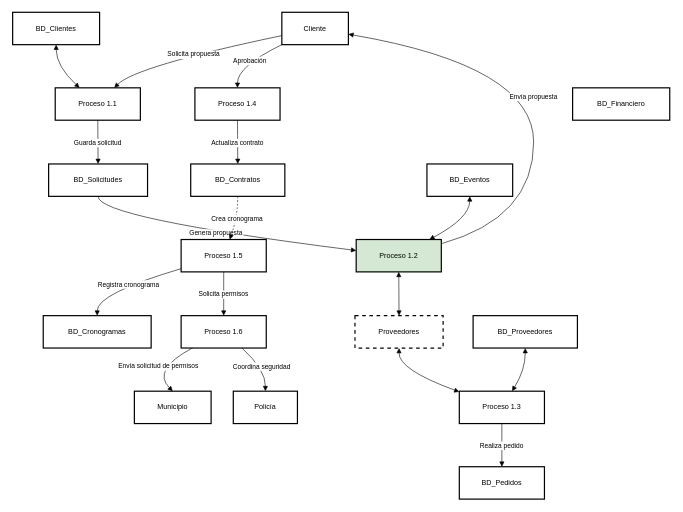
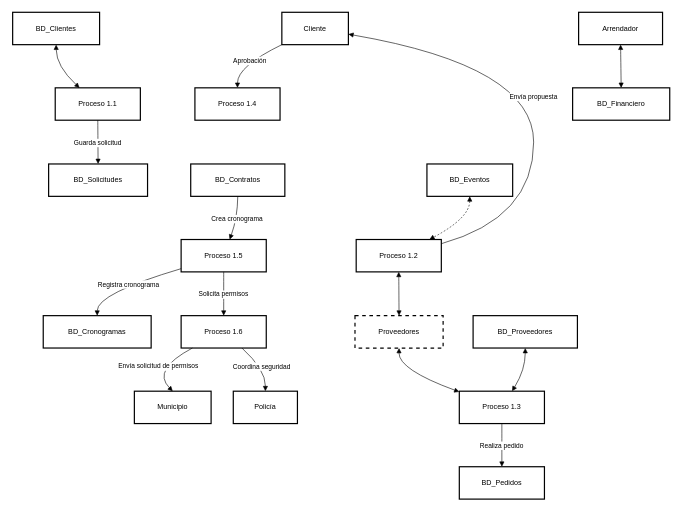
  <mxCell id="0" />
  <mxCell id="1" parent="0" />
  <mxCell id="2" value="Cliente" style="whiteSpace=wrap;strokeWidth=2;" vertex="1" parent="1"><mxGeometry x="469" y="20" width="111" height="54" as="geometry" /></mxCell>
  <mxCell id="3" value="Proceso 1.1" style="whiteSpace=wrap;strokeWidth=2;" vertex="1" parent="1"><mxGeometry x="91" y="146" width="142" height="54" as="geometry" /></mxCell>
  <mxCell id="4" value="BD_Solicitudes" style="whiteSpace=wrap;strokeWidth=2;" vertex="1" parent="1"><mxGeometry x="80" y="273" width="165" height="54" as="geometry" /></mxCell>
- <mxCell id="5" value="Proceso 1.2" style="whiteSpace=wrap;strokeWidth=2;fillColor=#d5e8d4;" vertex="1" parent="1"><mxGeometry x="593" y="399" width="142" height="54" as="geometry" /></mxCell>
+ <mxCell id="5" value="Proceso 1.2" style="whiteSpace=wrap;strokeWidth=2;" vertex="1" parent="1"><mxGeometry x="593" y="399" width="142" height="54" as="geometry" /></mxCell>
  <mxCell id="6" value="Proceso 1.4" style="whiteSpace=wrap;strokeWidth=2;" vertex="1" parent="1"><mxGeometry x="324" y="146" width="142" height="54" as="geometry" /></mxCell>
  <mxCell id="7" value="BD_Contratos" style="whiteSpace=wrap;strokeWidth=2;" vertex="1" parent="1"><mxGeometry x="317" y="273" width="157" height="54" as="geometry" /></mxCell>
  <mxCell id="8" value="Proceso 1.5" style="whiteSpace=wrap;strokeWidth=2;" vertex="1" parent="1"><mxGeometry x="301" y="399" width="142" height="54" as="geometry" /></mxCell>
  <mxCell id="9" value="BD_Cronogramas" style="whiteSpace=wrap;strokeWidth=2;" vertex="1" parent="1"><mxGeometry x="71" y="526" width="180" height="54" as="geometry" /></mxCell>
  <mxCell id="10" value="Proveedores" style="whiteSpace=wrap;strokeWidth=2;dashed=1;" vertex="1" parent="1"><mxGeometry x="591" y="526" width="147" height="54" as="geometry" /></mxCell>
  <mxCell id="11" value="Proceso 1.3" style="whiteSpace=wrap;strokeWidth=2;" vertex="1" parent="1"><mxGeometry x="765" y="652" width="142" height="54" as="geometry" /></mxCell>
  <mxCell id="12" value="BD_Pedidos" style="whiteSpace=wrap;strokeWidth=2;" vertex="1" parent="1"><mxGeometry x="765" y="778" width="142" height="54" as="geometry" /></mxCell>
  <mxCell id="13" value="Proceso 1.6" style="whiteSpace=wrap;strokeWidth=2;" vertex="1" parent="1"><mxGeometry x="301" y="526" width="142" height="54" as="geometry" /></mxCell>
  <mxCell id="14" value="Municipio" style="whiteSpace=wrap;strokeWidth=2;" vertex="1" parent="1"><mxGeometry x="223" y="652" width="128" height="54" as="geometry" /></mxCell>
  <mxCell id="15" value="Policía" style="whiteSpace=wrap;strokeWidth=2;" vertex="1" parent="1"><mxGeometry x="388" y="652" width="107" height="54" as="geometry" /></mxCell>
  <mxCell id="16" value="BD_Clientes" style="whiteSpace=wrap;strokeWidth=2;" vertex="1" parent="1"><mxGeometry x="20" y="20" width="145" height="54" as="geometry" /></mxCell>
  <mxCell id="17" value="BD_Proveedores" style="whiteSpace=wrap;strokeWidth=2;" vertex="1" parent="1"><mxGeometry x="788" y="526" width="174" height="54" as="geometry" /></mxCell>
  <mxCell id="18" value="BD_Eventos" style="whiteSpace=wrap;strokeWidth=2;" vertex="1" parent="1"><mxGeometry x="711" y="273" width="143" height="54" as="geometry" /></mxCell>
+ <mxCell id="19" value="Arrendador" style="whiteSpace=wrap;strokeWidth=2;" vertex="1" parent="1"><mxGeometry x="964" y="20" width="140" height="54" as="geometry" /></mxCell>
  <mxCell id="20" value="BD_Financiero" style="whiteSpace=wrap;strokeWidth=2;" vertex="1" parent="1"><mxGeometry x="954" y="146" width="162" height="54" as="geometry" /></mxCell>
- <mxCell id="21" value="Solicita propuesta" style="curved=1;startArrow=none;endArrow=block;exitX=0;exitY=0.72;entryX=0.69;entryY=0.01;" edge="1" parent="1" source="2" target="3"><mxGeometry relative="1" as="geometry"><Array as="points"><mxPoint x="225" y="110" /></Array></mxGeometry></mxCell>
  <mxCell id="22" value="Guarda solicitud" style="curved=1;startArrow=none;endArrow=block;exitX=0.5;exitY=1.01;entryX=0.5;entryY=0;" edge="1" parent="1" source="3" target="4"><mxGeometry relative="1" as="geometry"><Array as="points" /></mxGeometry></mxCell>
- <mxCell id="23" value="Genera propuesta" style="curved=1;startArrow=none;endArrow=block;exitX=0.5;exitY=1;entryX=0;entryY=0.34;" edge="1" parent="1" source="4" target="5"><mxGeometry relative="1" as="geometry"><Array as="points"><mxPoint x="162" y="363" /></Array></mxGeometry></mxCell>
  <mxCell id="24" value="Envía propuesta" style="curved=1;startArrow=none;endArrow=block;exitX=1;exitY=0.13;entryX=1.01;entryY=0.68;" edge="1" parent="1" source="5" target="2"><mxGeometry relative="1" as="geometry"><Array as="points"><mxPoint x="889" y="363" /><mxPoint x="889" y="110" /></Array></mxGeometry></mxCell>
  <mxCell id="25" value="Aprobación" style="curved=1;startArrow=none;endArrow=block;exitX=0;exitY=1;entryX=0.5;entryY=0.01;" edge="1" parent="1" source="2" target="6"><mxGeometry relative="1" as="geometry"><Array as="points"><mxPoint x="395" y="110" /></Array></mxGeometry></mxCell>
- <mxCell id="26" value="Actualiza contrato" style="curved=1;startArrow=none;endArrow=block;exitX=0.5;exitY=1.01;entryX=0.5;entryY=0;" edge="1" parent="1" source="6" target="7"><mxGeometry relative="1" as="geometry"><Array as="points" /></mxGeometry></mxCell>
- <mxCell id="27" value="Crea cronograma" style="curved=1;startArrow=none;endArrow=block;exitX=0.5;exitY=1;entryX=0.57;entryY=0;dashed=1;" edge="1" parent="1" source="7" target="8"><mxGeometry relative="1" as="geometry"><Array as="points"><mxPoint x="395" y="363" /></Array></mxGeometry></mxCell>
+ <mxCell id="27" value="Crea cronograma" style="curved=1;startArrow=none;endArrow=block;exitX=0.5;exitY=1;entryX=0.57;entryY=0;" edge="1" parent="1" source="7" target="8"><mxGeometry relative="1" as="geometry"><Array as="points"><mxPoint x="395" y="363" /></Array></mxGeometry></mxCell>
  <mxCell id="28" value="Registra cronograma" style="curved=1;startArrow=none;endArrow=block;exitX=0;exitY=0.9;entryX=0.5;entryY=-0.01;" edge="1" parent="1" source="8" target="9"><mxGeometry relative="1" as="geometry"><Array as="points"><mxPoint x="161" y="489" /></Array></mxGeometry></mxCell>
  <mxCell id="29" value="" style="curved=1;startArrow=block;endArrow=block;exitX=0.5;exitY=1;entryX=0.5;entryY=-0.01;" edge="1" parent="1" source="5" target="10"><mxGeometry relative="1" as="geometry"><Array as="points" /></mxGeometry></mxCell>
  <mxCell id="30" value="" style="curved=1;startArrow=block;endArrow=block;exitX=0.5;exitY=0.99;entryX=0;entryY=0.02;" edge="1" parent="1" source="10" target="11"><mxGeometry relative="1" as="geometry"><Array as="points"><mxPoint x="664" y="616" /></Array></mxGeometry></mxCell>
  <mxCell id="31" value="Realiza pedido" style="curved=1;startArrow=none;endArrow=block;exitX=0.5;exitY=1;entryX=0.5;entryY=0.01;" edge="1" parent="1" source="11" target="12"><mxGeometry relative="1" as="geometry"><Array as="points" /></mxGeometry></mxCell>
  <mxCell id="32" value="Solicita permisos" style="curved=1;startArrow=none;endArrow=block;exitX=0.5;exitY=1;entryX=0.5;entryY=-0.01;" edge="1" parent="1" source="8" target="13"><mxGeometry relative="1" as="geometry"><Array as="points" /></mxGeometry></mxCell>
  <mxCell id="33" value="Envía solicitud de permisos" style="curved=1;startArrow=none;endArrow=block;exitX=0.14;exitY=0.99;entryX=0.5;entryY=0;" edge="1" parent="1" source="13" target="14"><mxGeometry relative="1" as="geometry"><Array as="points"><mxPoint x="252" y="616" /></Array></mxGeometry></mxCell>
  <mxCell id="34" value="Coordina seguridad" style="curved=1;startArrow=none;endArrow=block;exitX=0.71;exitY=0.99;entryX=0.5;entryY=0;" edge="1" parent="1" source="13" target="15"><mxGeometry relative="1" as="geometry"><Array as="points"><mxPoint x="442" y="616" /></Array></mxGeometry></mxCell>
  <mxCell id="35" value="" style="curved=1;startArrow=block;endArrow=block;exitX=0.5;exitY=1;entryX=0.29;entryY=0.01;" edge="1" parent="1" source="16" target="3"><mxGeometry relative="1" as="geometry"><Array as="points"><mxPoint x="93" y="110" /></Array></mxGeometry></mxCell>
  <mxCell id="36" value="" style="curved=1;startArrow=block;endArrow=block;exitX=0.5;exitY=0.99;entryX=0.62;entryY=0;" edge="1" parent="1" source="17" target="11"><mxGeometry relative="1" as="geometry"><Array as="points"><mxPoint x="875" y="616" /></Array></mxGeometry></mxCell>
- <mxCell id="37" value="" style="curved=1;startArrow=block;endArrow=block;exitX=0.5;exitY=1;entryX=0.86;entryY=0;" edge="1" parent="1" source="18" target="5"><mxGeometry relative="1" as="geometry"><Array as="points"><mxPoint x="782" y="363" /></Array></mxGeometry></mxCell>
+ <mxCell id="37" value="" style="curved=1;startArrow=block;endArrow=block;exitX=0.5;exitY=1;entryX=0.86;entryY=0;dashed=1;" edge="1" parent="1" source="18" target="5"><mxGeometry relative="1" as="geometry"><Array as="points"><mxPoint x="782" y="363" /></Array></mxGeometry></mxCell>
+ <mxCell id="38" value="" style="curved=1;startArrow=block;endArrow=block;exitX=0.5;exitY=1;entryX=0.5;entryY=0.01;" edge="1" parent="1" source="19" target="20"><mxGeometry relative="1" as="geometry"><Array as="points" /></mxGeometry></mxCell>
